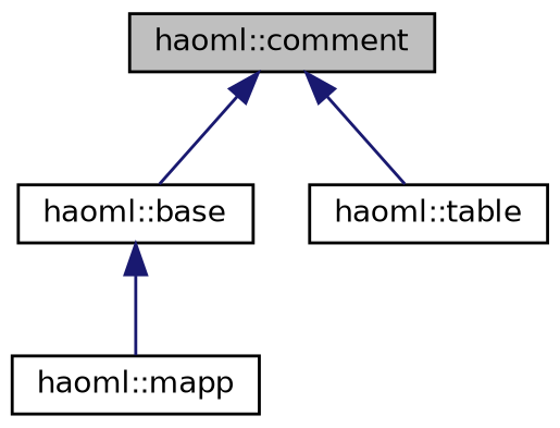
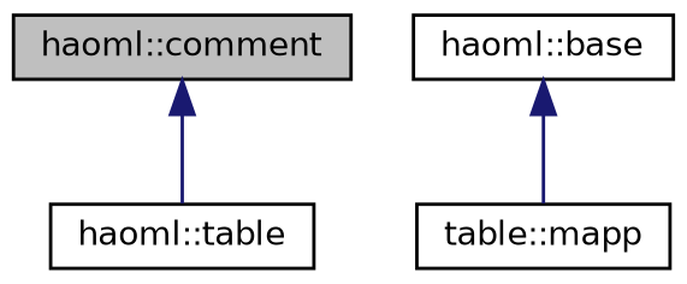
  digraph {
    node [color=black fillcolor=white fontname=Helvetica fontsize=10 shape=record style=filled]
    edge [color=midnightblue dir=back fontname=Helvetica fontsize=10 labelfontname=Helvetica labelfontsize=10 style=solid]
    n1 [fillcolor=grey75 fontcolor=black height=0.2 label="haoml::comment" width=0.4]
    n2 [height=0.2 label="haoml::base" width=0.4]
    n3 [height=0.2 label="haoml::table" width=0.4]
-   n4 [height=0.2 label="haoml::mapp" width=0.4]
-   n1 -> n2
+   n4 [height=0.2 label="table::mapp" width=0.4]
    n1 -> n3
    n2 -> n4
  }
